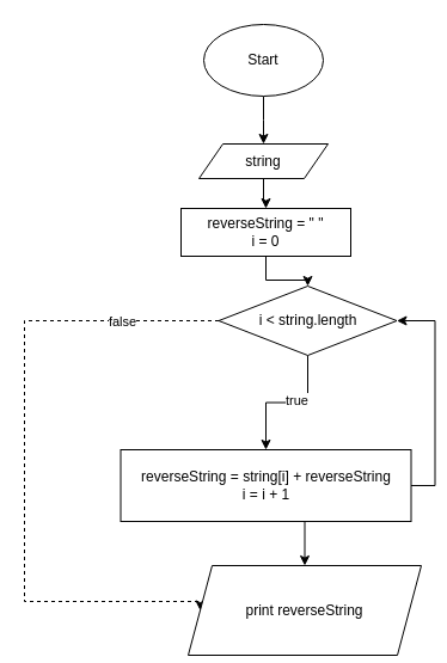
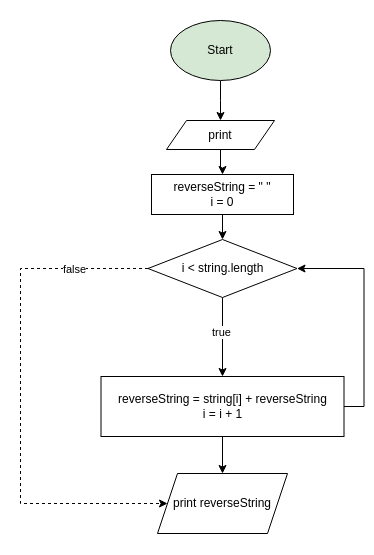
  <mxCell id="0" />
  <mxCell id="1" parent="0" />
  <mxCell id="2" value="" style="edgeStyle=orthogonalEdgeStyle;rounded=0;orthogonalLoop=1;jettySize=auto;html=1;" parent="1" source="3" edge="1"><mxGeometry relative="1" as="geometry"><mxPoint x="220" y="120" as="targetPoint" /></mxGeometry></mxCell>
- <mxCell id="3" value="Start" style="ellipse;whiteSpace=wrap;html=1;" parent="1" vertex="1"><mxGeometry x="170" y="20" width="100" height="60" as="geometry" /></mxCell>
+ <mxCell id="3" value="Start" style="ellipse;whiteSpace=wrap;html=1;fillColor=#d5e8d4;" parent="1" vertex="1"><mxGeometry x="170" y="20" width="100" height="60" as="geometry" /></mxCell>
  <mxCell id="4" value="" style="edgeStyle=orthogonalEdgeStyle;rounded=0;orthogonalLoop=1;jettySize=auto;html=1;" parent="1" source="7" target="10" edge="1"><mxGeometry relative="1" as="geometry" /></mxCell>
  <mxCell id="5" style="edgeStyle=orthogonalEdgeStyle;rounded=0;orthogonalLoop=1;jettySize=auto;html=1;exitX=0;exitY=0.5;exitDx=0;exitDy=0;entryX=0;entryY=0.5;entryDx=0;entryDy=0;dashed=1;" parent="1" source="10" target="14" edge="1"><mxGeometry relative="1" as="geometry"><Array as="points"><mxPoint x="20" y="268" /><mxPoint x="20" y="503" /></Array></mxGeometry></mxCell>
  <mxCell id="6" value="false" style="edgeLabel;html=1;align=center;verticalAlign=middle;resizable=0;points=[];" parent="5" vertex="1" connectable="0"><mxGeometry x="-0.704" relative="1" as="geometry"><mxPoint x="1" as="offset" /></mxGeometry></mxCell>
  <mxCell id="7" value="reverseString = &quot; &quot;&lt;br&gt;i = 0" style="rounded=0;whiteSpace=wrap;html=1;" parent="1" vertex="1"><mxGeometry x="151" y="174" width="142" height="40" as="geometry" /></mxCell>
  <mxCell id="8" value="" style="edgeStyle=orthogonalEdgeStyle;rounded=0;orthogonalLoop=1;jettySize=auto;html=1;" parent="1" source="10" target="13" edge="1"><mxGeometry relative="1" as="geometry" /></mxCell>
  <mxCell id="9" value="true" style="edgeLabel;html=1;align=center;verticalAlign=middle;resizable=0;points=[];" parent="8" vertex="1" connectable="0"><mxGeometry x="-0.139" y="-2" relative="1" as="geometry"><mxPoint as="offset" /></mxGeometry></mxCell>
- <mxCell id="10" value="i &amp;lt; string.length" style="rhombus;whiteSpace=wrap;html=1;rounded=0;" parent="1" vertex="1"><mxGeometry x="182.5" y="239" width="149" height="58" as="geometry" /></mxCell>
+ <mxCell id="10" value="i &amp;lt; string.length" style="rhombus;whiteSpace=wrap;html=1;rounded=0;" parent="1" vertex="1"><mxGeometry x="147.5" y="239" width="149" height="58" as="geometry" /></mxCell>
  <mxCell id="11" value="" style="edgeStyle=orthogonalEdgeStyle;rounded=0;orthogonalLoop=1;jettySize=auto;html=1;" parent="1" target="14" edge="1"><mxGeometry relative="1" as="geometry"><mxPoint x="130" y="434" as="sourcePoint" /></mxGeometry></mxCell>
  <mxCell id="12" style="edgeStyle=orthogonalEdgeStyle;rounded=0;orthogonalLoop=1;jettySize=auto;html=1;exitX=1;exitY=0.5;exitDx=0;exitDy=0;entryX=1;entryY=0.5;entryDx=0;entryDy=0;" parent="1" source="13" target="10" edge="1"><mxGeometry relative="1" as="geometry" /></mxCell>
  <mxCell id="13" value="reverseString = string[i] + reverseString&lt;br&gt;i = i + 1" style="whiteSpace=wrap;html=1;rounded=0;" parent="1" vertex="1"><mxGeometry x="100.5" y="376" width="243" height="60" as="geometry" /></mxCell>
- <mxCell id="14" value="print reverseString" style="shape=parallelogram;perimeter=parallelogramPerimeter;whiteSpace=wrap;html=1;fixedSize=1;rounded=0;" parent="1" vertex="1"><mxGeometry x="157" y="473" width="195" height="75" as="geometry" /></mxCell>
+ <mxCell id="14" value="print reverseString" style="shape=parallelogram;perimeter=parallelogramPerimeter;whiteSpace=wrap;html=1;fixedSize=1;rounded=0;" parent="1" vertex="1"><mxGeometry x="157" y="473" width="130" height="60" as="geometry" /></mxCell>
  <mxCell id="15" style="edgeStyle=orthogonalEdgeStyle;rounded=0;orthogonalLoop=1;jettySize=auto;html=1;exitX=0.5;exitY=1;exitDx=0;exitDy=0;" edge="1" parent="1" source="16" target="7"><mxGeometry relative="1" as="geometry" /></mxCell>
- <mxCell id="16" value="string" style="shape=parallelogram;perimeter=parallelogramPerimeter;whiteSpace=wrap;html=1;fixedSize=1;" vertex="1" parent="1"><mxGeometry x="166" y="120" width="108" height="29" as="geometry" /></mxCell>
+ <mxCell id="16" value="print" style="shape=parallelogram;perimeter=parallelogramPerimeter;whiteSpace=wrap;html=1;fixedSize=1;" vertex="1" parent="1"><mxGeometry x="166" y="120" width="108" height="29" as="geometry" /></mxCell>
